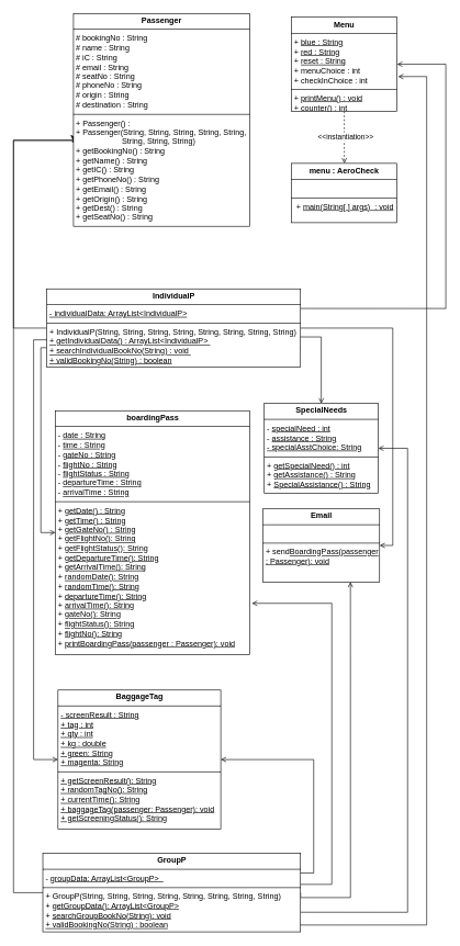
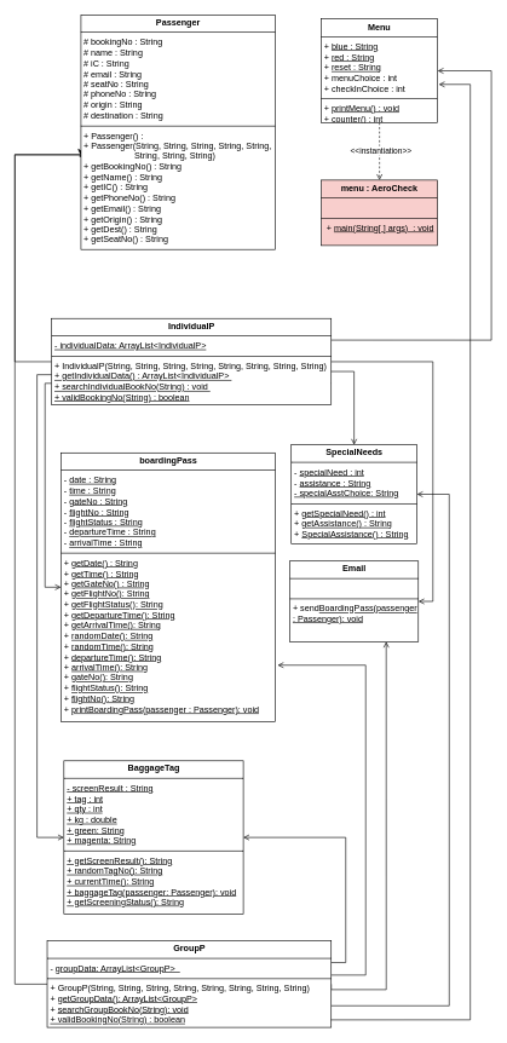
  <mxCell id="0" />
  <mxCell id="1" parent="0" />
- <mxCell id="2" value="&lt;p style=&quot;margin:0px;margin-top:4px;text-align:center;&quot;&gt;&lt;b&gt;menu : AeroCheck&lt;/b&gt;&lt;/p&gt;&lt;hr size=&quot;1&quot; style=&quot;border-style:solid;&quot;&gt;&lt;p style=&quot;margin:0px;margin-left:4px;&quot;&gt;&lt;br&gt;&lt;/p&gt;&lt;hr size=&quot;1&quot; style=&quot;border-style:solid;&quot;&gt;&lt;p style=&quot;margin:0px;margin-left:4px;&quot;&gt;&amp;nbsp;+ &lt;u&gt;main(String[ ] args)&amp;nbsp; : void&lt;/u&gt;&lt;/p&gt;" style="verticalAlign=top;align=left;overflow=fill;html=1;whiteSpace=wrap;" parent="1" vertex="1"><mxGeometry x="442" y="247.5" width="160" height="90" as="geometry" /></mxCell>
+ <mxCell id="2" value="&lt;p style=&quot;margin:0px;margin-top:4px;text-align:center;&quot;&gt;&lt;b&gt;menu : AeroCheck&lt;/b&gt;&lt;/p&gt;&lt;hr size=&quot;1&quot; style=&quot;border-style:solid;&quot;&gt;&lt;p style=&quot;margin:0px;margin-left:4px;&quot;&gt;&lt;br&gt;&lt;/p&gt;&lt;hr size=&quot;1&quot; style=&quot;border-style:solid;&quot;&gt;&lt;p style=&quot;margin:0px;margin-left:4px;&quot;&gt;&amp;nbsp;+ &lt;u&gt;main(String[ ] args)&amp;nbsp; : void&lt;/u&gt;&lt;/p&gt;" style="verticalAlign=top;align=left;overflow=fill;html=1;whiteSpace=wrap;fillColor=#f8cecc;" parent="1" vertex="1"><mxGeometry x="442" y="247.5" width="160" height="90" as="geometry" /></mxCell>
  <mxCell id="3" style="edgeStyle=orthogonalEdgeStyle;rounded=0;orthogonalLoop=1;jettySize=auto;html=1;entryX=0.5;entryY=0;entryDx=0;entryDy=0;dashed=1;endArrow=open;endFill=0;" parent="1" source="6" target="2" edge="1"><mxGeometry relative="1" as="geometry" /></mxCell>
  <mxCell id="4" value="&amp;lt;&amp;lt;instantiation&amp;gt;&amp;gt;" style="edgeLabel;html=1;align=center;verticalAlign=middle;resizable=0;points=[];" parent="3" vertex="1" connectable="0"><mxGeometry x="-0.047" y="1" relative="1" as="geometry"><mxPoint as="offset" /></mxGeometry></mxCell>
  <mxCell id="5" style="edgeStyle=orthogonalEdgeStyle;rounded=0;orthogonalLoop=1;jettySize=auto;html=1;entryX=1;entryY=0.25;entryDx=0;entryDy=0;endArrow=none;endFill=0;startArrow=open;startFill=0;exitX=1;exitY=0.5;exitDx=0;exitDy=0;" parent="1" source="6" target="14" edge="1"><mxGeometry relative="1" as="geometry"><Array as="points"><mxPoint x="676" y="97" /><mxPoint x="676" y="468" /></Array></mxGeometry></mxCell>
  <mxCell id="6" value="&lt;p style=&quot;margin:0px;margin-top:4px;text-align:center;&quot;&gt;&lt;b&gt;Menu&lt;/b&gt;&lt;/p&gt;&lt;hr size=&quot;1&quot; style=&quot;border-style:solid;&quot;&gt;&lt;p style=&quot;margin:0px;margin-left:4px;&quot;&gt;+ &lt;u&gt;blue : String&lt;/u&gt;&lt;/p&gt;&lt;p style=&quot;margin:0px;margin-left:4px;&quot;&gt;+ &lt;u&gt;red : String&lt;/u&gt;&lt;br&gt;&lt;/p&gt;&lt;p style=&quot;margin:0px;margin-left:4px;&quot;&gt;+ &lt;u&gt;reset : String&lt;/u&gt;&lt;br&gt;&lt;/p&gt;&lt;p style=&quot;margin:0px;margin-left:4px;&quot;&gt;+ menuChoice : int&lt;/p&gt;&lt;p style=&quot;margin:0px;margin-left:4px;&quot;&gt;+ checkInChoice : int&lt;/p&gt;&lt;hr size=&quot;1&quot; style=&quot;border-style:solid;&quot;&gt;&lt;p style=&quot;margin:0px;margin-left:4px;&quot;&gt;+ &lt;u&gt;printMenu() : void&lt;/u&gt;&lt;/p&gt;&lt;p style=&quot;margin:0px;margin-left:4px;&quot;&gt;+ counter() : int&lt;/p&gt;" style="verticalAlign=top;align=left;overflow=fill;html=1;whiteSpace=wrap;" parent="1" vertex="1"><mxGeometry x="442" y="25.5" width="160" height="143" as="geometry" /></mxCell>
  <mxCell id="7" value="&lt;p style=&quot;margin:0px;margin-top:4px;text-align:center;&quot;&gt;&lt;b&gt;BaggageTag&lt;/b&gt;&lt;/p&gt;&lt;hr size=&quot;1&quot; style=&quot;border-style:solid;&quot;&gt;&lt;p style=&quot;margin:0px;margin-left:4px;&quot;&gt;&lt;u&gt;- screenResult : String&lt;br&gt;&lt;/u&gt;&lt;/p&gt;&lt;p style=&quot;margin:0px;margin-left:4px;&quot;&gt;&lt;u&gt;+ tag : int&lt;/u&gt;&lt;/p&gt;&lt;p style=&quot;margin:0px;margin-left:4px;&quot;&gt;&lt;u&gt;+ qty : int&lt;/u&gt;&lt;/p&gt;&lt;p style=&quot;margin:0px;margin-left:4px;&quot;&gt;&lt;u&gt;+ kg : double&lt;/u&gt;&lt;/p&gt;&lt;p style=&quot;margin:0px;margin-left:4px;&quot;&gt;&lt;u&gt;+ green: String&lt;/u&gt;&lt;/p&gt;&lt;p style=&quot;margin:0px;margin-left:4px;&quot;&gt;&lt;u&gt;+&amp;nbsp;magenta: String&lt;/u&gt;&lt;/p&gt;&lt;hr size=&quot;1&quot; style=&quot;border-style:solid;&quot;&gt;&lt;p style=&quot;margin:0px;margin-left:4px;&quot;&gt;&lt;u style=&quot;background-color: initial;&quot;&gt;+ getScreenResult(): String&lt;/u&gt;&lt;br&gt;&lt;/p&gt;&lt;p style=&quot;margin:0px;margin-left:4px;&quot;&gt;&lt;u&gt;+ randomTagNo(): String&lt;/u&gt;&lt;/p&gt;&lt;p style=&quot;margin:0px;margin-left:4px;&quot;&gt;&lt;u&gt;+ currentTime(): String&lt;/u&gt;&lt;/p&gt;&lt;p style=&quot;margin:0px;margin-left:4px;&quot;&gt;&lt;u&gt;+ baggageTag(passenger: Passenger): void&lt;br&gt;&lt;/u&gt;&lt;/p&gt;&lt;p style=&quot;margin:0px;margin-left:4px;&quot;&gt;&lt;u&gt;+&amp;nbsp;getScreeningStatus(): String&lt;/u&gt;&lt;/p&gt;" style="verticalAlign=top;align=left;overflow=fill;html=1;whiteSpace=wrap;" parent="1" vertex="1"><mxGeometry x="87.5" y="1047" width="247" height="211" as="geometry" /></mxCell>
  <mxCell id="8" value="&lt;p style=&quot;margin:0px;margin-top:4px;text-align:center;&quot;&gt;&lt;b&gt;boardingPass&lt;/b&gt;&lt;/p&gt;&lt;hr size=&quot;1&quot; style=&quot;border-style:solid;&quot;&gt;&lt;p style=&quot;margin:0px;margin-left:4px;&quot;&gt;&lt;span style=&quot;background-color: initial;&quot;&gt;- &lt;/span&gt;&lt;u style=&quot;background-color: initial;&quot;&gt;date : String&lt;/u&gt;&lt;br&gt;&lt;/p&gt;&lt;p style=&quot;margin:0px;margin-left:4px;&quot;&gt;- &lt;u&gt;time : String&lt;/u&gt;&lt;/p&gt;&lt;p style=&quot;margin:0px;margin-left:4px;&quot;&gt;- &lt;u&gt;gateNo : String&lt;/u&gt;&lt;/p&gt;&lt;p style=&quot;margin:0px;margin-left:4px;&quot;&gt;- &lt;u&gt;flightNo : String&lt;/u&gt;&lt;/p&gt;&lt;p style=&quot;margin:0px;margin-left:4px;&quot;&gt;- &lt;u&gt;flightStatus : String&lt;/u&gt;&lt;/p&gt;&lt;p style=&quot;margin:0px;margin-left:4px;&quot;&gt;- &lt;u&gt;departureTime : String&lt;/u&gt;&lt;/p&gt;&lt;p style=&quot;margin:0px;margin-left:4px;&quot;&gt;- &lt;u&gt;arrivalTime : String&lt;/u&gt;&lt;/p&gt;&lt;hr size=&quot;1&quot; style=&quot;border-style:solid;&quot;&gt;&lt;p style=&quot;margin:0px;margin-left:4px;&quot;&gt;+ &lt;u&gt;getDate() : String&lt;/u&gt;&lt;/p&gt;&lt;p style=&quot;margin:0px;margin-left:4px;&quot;&gt;+ &lt;u&gt;getTime() : String&lt;/u&gt;&lt;/p&gt;&lt;p style=&quot;margin:0px;margin-left:4px;&quot;&gt;+ &lt;u&gt;getGateNo() : String&lt;/u&gt;&lt;/p&gt;&lt;p style=&quot;margin:0px;margin-left:4px;&quot;&gt;+&lt;span style=&quot;background-color: initial;&quot;&gt;&amp;nbsp;&lt;u&gt;getFlightNo(): String&lt;/u&gt;&lt;/span&gt;&lt;/p&gt;&lt;p style=&quot;margin:0px;margin-left:4px;&quot;&gt;+ &lt;u&gt;getFlightStatus(): String&lt;/u&gt;&lt;/p&gt;&lt;p style=&quot;margin:0px;margin-left:4px;&quot;&gt;&lt;span style=&quot;background-color: initial;&quot;&gt;+ &lt;u&gt;getDepartureTime(): String&lt;/u&gt;&lt;/span&gt;&lt;/p&gt;&lt;p style=&quot;margin:0px;margin-left:4px;&quot;&gt;+ &lt;u&gt;getArrivalTime(): String&lt;/u&gt;&lt;/p&gt;&lt;p style=&quot;margin:0px;margin-left:4px;&quot;&gt;+ &lt;u&gt;randomDate(): String&lt;/u&gt;&lt;/p&gt;&lt;p style=&quot;margin:0px;margin-left:4px;&quot;&gt;+ &lt;u&gt;randomTime(): String&lt;/u&gt;&lt;/p&gt;&lt;p style=&quot;margin:0px;margin-left:4px;&quot;&gt;+ &lt;u&gt;departureTime(): String&lt;/u&gt;&lt;/p&gt;&lt;p style=&quot;margin:0px;margin-left:4px;&quot;&gt;+ &lt;u&gt;arrivalTime(): String&lt;/u&gt;&lt;/p&gt;&lt;p style=&quot;margin:0px;margin-left:4px;&quot;&gt;+ &lt;u&gt;gateNo(): String&lt;/u&gt;&lt;/p&gt;&lt;p style=&quot;margin:0px;margin-left:4px;&quot;&gt;+ &lt;u&gt;flightStatus(): String&lt;/u&gt;&lt;/p&gt;&lt;p style=&quot;margin:0px;margin-left:4px;&quot;&gt;+ &lt;u&gt;flightNo(): String&lt;/u&gt;&lt;/p&gt;&lt;p style=&quot;margin:0px;margin-left:4px;&quot;&gt;+ &lt;u&gt;printBoardingPass(passenger : Passenger): void&lt;/u&gt;&amp;nbsp;&lt;/p&gt;" style="verticalAlign=top;align=left;overflow=fill;html=1;whiteSpace=wrap;" parent="1" vertex="1"><mxGeometry x="83.5" y="623" width="295" height="370" as="geometry" /></mxCell>
  <mxCell id="9" style="edgeStyle=orthogonalEdgeStyle;rounded=0;orthogonalLoop=1;jettySize=auto;html=1;exitX=0;exitY=0.75;exitDx=0;exitDy=0;entryX=0;entryY=0.5;entryDx=0;entryDy=0;endArrow=open;endFill=0;" parent="1" source="14" target="8" edge="1"><mxGeometry relative="1" as="geometry"><Array as="points"><mxPoint x="61.5" y="527" /><mxPoint x="61.5" y="808" /></Array></mxGeometry></mxCell>
  <mxCell id="10" style="edgeStyle=orthogonalEdgeStyle;rounded=0;orthogonalLoop=1;jettySize=auto;html=1;entryX=0;entryY=0.5;entryDx=0;entryDy=0;exitX=0.002;exitY=0.65;exitDx=0;exitDy=0;exitPerimeter=0;endArrow=open;endFill=0;" parent="1" source="14" target="7" edge="1"><mxGeometry relative="1" as="geometry" /></mxCell>
  <mxCell id="11" style="edgeStyle=orthogonalEdgeStyle;rounded=0;orthogonalLoop=1;jettySize=auto;html=1;exitX=1;exitY=0.5;exitDx=0;exitDy=0;entryX=1;entryY=0.5;entryDx=0;entryDy=0;endArrow=open;endFill=0;" parent="1" source="14" target="23" edge="1"><mxGeometry relative="1" as="geometry" /></mxCell>
  <mxCell id="12" style="edgeStyle=orthogonalEdgeStyle;rounded=0;orthogonalLoop=1;jettySize=auto;html=1;exitX=1;exitY=0.75;exitDx=0;exitDy=0;entryX=0.5;entryY=0;entryDx=0;entryDy=0;endArrow=open;endFill=0;" parent="1" source="14" target="22" edge="1"><mxGeometry relative="1" as="geometry"><Array as="points"><mxPoint x="449.5" y="511" /><mxPoint x="487.5" y="511" /></Array></mxGeometry></mxCell>
  <mxCell id="13" style="edgeStyle=orthogonalEdgeStyle;rounded=0;orthogonalLoop=1;jettySize=auto;html=1;entryX=-0.002;entryY=0.598;entryDx=0;entryDy=0;entryPerimeter=0;" parent="1" source="14" target="21" edge="1"><mxGeometry relative="1" as="geometry"><Array as="points"><mxPoint x="20" y="498" /><mxPoint x="20" y="212" /><mxPoint x="111" y="212" /></Array></mxGeometry></mxCell>
  <mxCell id="14" value="&lt;p style=&quot;margin:0px;margin-top:4px;text-align:center;&quot;&gt;&lt;b&gt;IndividualP&lt;/b&gt;&lt;/p&gt;&lt;hr size=&quot;1&quot; style=&quot;border-style:solid;&quot;&gt;&lt;p style=&quot;margin:0px;margin-left:4px;&quot;&gt;&lt;u&gt;- individualData: ArrayList&amp;lt;IndividualP&amp;gt;&lt;br&gt;&lt;/u&gt;&lt;/p&gt;&lt;hr size=&quot;1&quot; style=&quot;border-style:solid;&quot;&gt;&lt;p style=&quot;margin:0px;margin-left:4px;&quot;&gt;+ IndividualP(String, String,&amp;nbsp;&lt;span style=&quot;background-color: initial;&quot;&gt;String,&amp;nbsp;&lt;/span&gt;&lt;span style=&quot;background-color: initial;&quot;&gt;String,&amp;nbsp;&lt;/span&gt;&lt;span style=&quot;background-color: initial;&quot;&gt;String,&amp;nbsp;&lt;/span&gt;&lt;span style=&quot;background-color: initial;&quot;&gt;String,&amp;nbsp;&lt;/span&gt;&lt;span style=&quot;background-color: initial;&quot;&gt;String,&amp;nbsp;&lt;/span&gt;&lt;span style=&quot;background-color: initial;&quot;&gt;String&lt;/span&gt;)&amp;nbsp;&lt;/p&gt;&lt;p style=&quot;margin:0px;margin-left:4px;&quot;&gt;&lt;u&gt;+ getIndividualData() : ArrayList&amp;lt;IndividualP&amp;gt;&amp;nbsp;&lt;/u&gt;&lt;/p&gt;&lt;p style=&quot;margin:0px;margin-left:4px;&quot;&gt;&lt;u&gt;+ searchIndividualBookNo(String) : void&amp;nbsp;&lt;/u&gt;&lt;/p&gt;&lt;p style=&quot;margin:0px;margin-left:4px;&quot;&gt;&lt;u&gt;+ validBookingNo(String) : boolean&lt;/u&gt;&lt;br&gt;&lt;/p&gt;" style="verticalAlign=top;align=left;overflow=fill;html=1;whiteSpace=wrap;" parent="1" vertex="1"><mxGeometry x="70.5" y="438" width="385" height="119" as="geometry" /></mxCell>
  <mxCell id="15" style="edgeStyle=orthogonalEdgeStyle;rounded=0;orthogonalLoop=1;jettySize=auto;html=1;exitX=1;exitY=0.25;exitDx=0;exitDy=0;entryX=1;entryY=0.5;entryDx=0;entryDy=0;endArrow=open;endFill=0;" parent="1" source="20" target="7" edge="1"><mxGeometry relative="1" as="geometry" /></mxCell>
  <mxCell id="16" style="edgeStyle=orthogonalEdgeStyle;rounded=0;orthogonalLoop=1;jettySize=auto;html=1;entryX=1.011;entryY=0.79;entryDx=0;entryDy=0;entryPerimeter=0;endArrow=open;endFill=0;" parent="1" source="20" target="8" edge="1"><mxGeometry relative="1" as="geometry"><mxPoint x="625.618" y="1040.176" as="targetPoint" /><Array as="points"><mxPoint x="503" y="1342" /><mxPoint x="503" y="915" /></Array></mxGeometry></mxCell>
  <mxCell id="17" style="edgeStyle=orthogonalEdgeStyle;rounded=0;orthogonalLoop=1;jettySize=auto;html=1;exitX=1;exitY=0.75;exitDx=0;exitDy=0;entryX=1;entryY=0.5;entryDx=0;entryDy=0;endArrow=open;endFill=0;" parent="1" source="20" target="22" edge="1"><mxGeometry relative="1" as="geometry"><Array as="points"><mxPoint x="618" y="1384" /><mxPoint x="618" y="680" /></Array></mxGeometry></mxCell>
  <mxCell id="18" style="edgeStyle=orthogonalEdgeStyle;rounded=0;orthogonalLoop=1;jettySize=auto;html=1;exitX=1;exitY=0.5;exitDx=0;exitDy=0;entryX=0.75;entryY=1;entryDx=0;entryDy=0;endArrow=open;endFill=0;" parent="1" source="20" target="23" edge="1"><mxGeometry relative="1" as="geometry"><Array as="points"><mxPoint x="456" y="1362" /><mxPoint x="531" y="1362" /></Array></mxGeometry></mxCell>
  <mxCell id="19" style="edgeStyle=orthogonalEdgeStyle;rounded=0;orthogonalLoop=1;jettySize=auto;html=1;entryX=-0.012;entryY=0.602;entryDx=0;entryDy=0;entryPerimeter=0;" parent="1" source="20" target="21" edge="1"><mxGeometry relative="1" as="geometry"><Array as="points"><mxPoint x="20" y="1355" /><mxPoint x="20" y="213" /><mxPoint x="111" y="213" /></Array></mxGeometry></mxCell>
  <mxCell id="20" value="&lt;p style=&quot;margin:0px;margin-top:4px;text-align:center;&quot;&gt;&lt;b&gt;GroupP&lt;/b&gt;&lt;/p&gt;&lt;hr size=&quot;1&quot; style=&quot;border-style:solid;&quot;&gt;&lt;p style=&quot;margin:0px;margin-left:4px;&quot;&gt;- &lt;u&gt;groupData: ArrayList&amp;lt;GroupP&amp;gt;&amp;nbsp;&amp;nbsp;&lt;/u&gt;&lt;br&gt;&lt;/p&gt;&lt;hr size=&quot;1&quot; style=&quot;border-style:solid;&quot;&gt;&lt;p style=&quot;margin:0px;margin-left:4px;&quot;&gt;+ GroupP(String, String,&amp;nbsp;&lt;span style=&quot;background-color: initial;&quot;&gt;String,&amp;nbsp;&lt;/span&gt;&lt;span style=&quot;background-color: initial;&quot;&gt;String,&amp;nbsp;&lt;/span&gt;&lt;span style=&quot;background-color: initial;&quot;&gt;String,&amp;nbsp;&lt;/span&gt;&lt;span style=&quot;background-color: initial;&quot;&gt;String,&amp;nbsp;&lt;/span&gt;&lt;span style=&quot;background-color: initial;&quot;&gt;String,&amp;nbsp;&lt;/span&gt;&lt;span style=&quot;background-color: initial;&quot;&gt;String&lt;/span&gt;)&amp;nbsp;&lt;/p&gt;&lt;p style=&quot;margin:0px;margin-left:4px;&quot;&gt;+ &lt;u&gt;getGroupData(): ArrayList&amp;lt;GroupP&amp;gt;&lt;/u&gt;&lt;/p&gt;&lt;p style=&quot;margin:0px;margin-left:4px;&quot;&gt;+ &lt;u&gt;searchGroupBookNo(String): void&lt;/u&gt;&amp;nbsp;&lt;/p&gt;&lt;p style=&quot;margin:0px;margin-left:4px;&quot;&gt;&lt;u&gt;+ validBookingNo(String) : boolean&lt;/u&gt;&lt;/p&gt;" style="verticalAlign=top;align=left;overflow=fill;html=1;whiteSpace=wrap;" parent="1" vertex="1"><mxGeometry x="64.5" y="1295" width="391" height="119" as="geometry" /></mxCell>
  <mxCell id="21" value="&lt;p style=&quot;margin:0px;margin-top:4px;text-align:center;&quot;&gt;&lt;b&gt;Passenger&lt;/b&gt;&lt;/p&gt;&lt;hr size=&quot;1&quot; style=&quot;border-style:solid;&quot;&gt;&lt;p style=&quot;margin:0px;margin-left:4px;&quot;&gt;# bookingNo : String&lt;/p&gt;&lt;p style=&quot;margin:0px;margin-left:4px;&quot;&gt;# name : String&lt;br&gt;&lt;/p&gt;&lt;p style=&quot;margin:0px;margin-left:4px;&quot;&gt;# iC : String&lt;br&gt;&lt;/p&gt;&lt;p style=&quot;margin:0px;margin-left:4px;&quot;&gt;# email : String&lt;br&gt;&lt;/p&gt;&lt;p style=&quot;margin:0px;margin-left:4px;&quot;&gt;# seatNo : String&lt;br&gt;&lt;/p&gt;&lt;p style=&quot;margin:0px;margin-left:4px;&quot;&gt;# phoneNo : String&lt;br&gt;&lt;/p&gt;&lt;p style=&quot;margin:0px;margin-left:4px;&quot;&gt;# origin : String&lt;br&gt;&lt;/p&gt;&lt;p style=&quot;margin:0px;margin-left:4px;&quot;&gt;# destination : String&lt;br&gt;&lt;/p&gt;&lt;hr size=&quot;1&quot; style=&quot;border-style:solid;&quot;&gt;&lt;p style=&quot;margin:0px;margin-left:4px;&quot;&gt;&lt;span style=&quot;background-color: initial;&quot;&gt;+ Passenger() :&amp;nbsp;&lt;/span&gt;&lt;span style=&quot;background-color: initial;&quot;&gt;&amp;nbsp; &amp;nbsp; &amp;nbsp; &amp;nbsp; &amp;nbsp; &amp;nbsp; &amp;nbsp;&lt;/span&gt;&lt;/p&gt;&lt;p style=&quot;margin:0px;margin-left:4px;&quot;&gt;+ Passenger(String, String,&amp;nbsp;&lt;span style=&quot;background-color: initial;&quot;&gt;String,&amp;nbsp;&lt;/span&gt;&lt;span style=&quot;background-color: initial;&quot;&gt;String,&amp;nbsp;&lt;/span&gt;&lt;span style=&quot;background-color: initial;&quot;&gt;String,&amp;nbsp;&lt;/span&gt;&lt;/p&gt;&lt;p style=&quot;margin:0px;margin-left:4px;&quot;&gt;&lt;span style=&quot;background-color: initial;&quot;&gt;&lt;span style=&quot;white-space: pre;&quot;&gt;&#09;&lt;/span&gt;&lt;span style=&quot;white-space: pre;&quot;&gt;&#09;&lt;/span&gt;&amp;nbsp; &amp;nbsp; &amp;nbsp;String,&amp;nbsp;&lt;/span&gt;&lt;span style=&quot;background-color: initial;&quot;&gt;String,&amp;nbsp;&lt;/span&gt;&lt;span style=&quot;background-color: initial;&quot;&gt;String&lt;/span&gt;&lt;span style=&quot;background-color: initial;&quot;&gt;)&lt;/span&gt;&lt;/p&gt;&lt;p style=&quot;margin:0px;margin-left:4px;&quot;&gt;&lt;span style=&quot;background-color: initial;&quot;&gt;+&amp;nbsp;&lt;/span&gt;&lt;span style=&quot;background-color: initial;&quot;&gt;getBookingNo() : String&lt;/span&gt;&lt;/p&gt;&lt;p style=&quot;margin:0px;margin-left:4px;&quot;&gt;+ getName() : String&lt;span style=&quot;background-color: initial;&quot;&gt;&lt;br&gt;&lt;/span&gt;&lt;/p&gt;&lt;p style=&quot;margin:0px;margin-left:4px;&quot;&gt;+ getIC() : String&lt;/p&gt;&lt;p style=&quot;margin:0px;margin-left:4px;&quot;&gt;+&amp;nbsp;getPhoneNo() : String&lt;/p&gt;&lt;p style=&quot;margin:0px;margin-left:4px;&quot;&gt;&lt;span style=&quot;background-color: initial;&quot;&gt;+ getEmail() :&amp;nbsp;&lt;/span&gt;&lt;span style=&quot;background-color: initial;&quot;&gt;String&lt;/span&gt;&lt;/p&gt;&lt;p style=&quot;margin:0px;margin-left:4px;&quot;&gt;&lt;span style=&quot;background-color: initial;&quot;&gt;+&amp;nbsp;&lt;/span&gt;&lt;span style=&quot;background-color: initial;&quot;&gt;getOrigin() : String&lt;/span&gt;&lt;/p&gt;&lt;p style=&quot;margin:0px;margin-left:4px;&quot;&gt;&lt;span style=&quot;background-color: initial;&quot;&gt;+&amp;nbsp;&lt;/span&gt;&lt;span style=&quot;background-color: initial;&quot;&gt;getDest() : String&lt;/span&gt;&lt;/p&gt;&lt;p style=&quot;margin:0px;margin-left:4px;&quot;&gt;+ getSeatNo() : String&lt;/p&gt;&lt;p style=&quot;margin:0px;margin-left:4px;&quot;&gt;&lt;br&gt;&lt;/p&gt;" style="verticalAlign=top;align=left;overflow=fill;html=1;whiteSpace=wrap;" parent="1" vertex="1"><mxGeometry x="111" y="20" width="267.5" height="323" as="geometry" /></mxCell>
  <mxCell id="22" value="&lt;p style=&quot;margin:0px;margin-top:4px;text-align:center;&quot;&gt;&lt;b&gt;SpecialNeeds&lt;/b&gt;&lt;/p&gt;&lt;hr size=&quot;1&quot; style=&quot;border-style:solid;&quot;&gt;&lt;p style=&quot;margin:0px;margin-left:4px;&quot;&gt;&lt;span style=&quot;background-color: initial;&quot;&gt;- &lt;u&gt;specialNeed : int&lt;/u&gt;&lt;/span&gt;&lt;/p&gt;&lt;p style=&quot;margin:0px;margin-left:4px;&quot;&gt;- &lt;u&gt;assistance : String&lt;/u&gt;&lt;br&gt;&lt;/p&gt;&lt;p style=&quot;margin:0px;margin-left:4px;&quot;&gt;&lt;u&gt;- specialAsstChoice: String&lt;/u&gt;&lt;/p&gt;&lt;hr size=&quot;1&quot; style=&quot;border-style:solid;&quot;&gt;&lt;p style=&quot;margin:0px;margin-left:4px;&quot;&gt;+ &lt;u&gt;getSpecialNeed() : int&lt;/u&gt;&lt;/p&gt;&lt;p style=&quot;margin:0px;margin-left:4px;&quot;&gt;+ &lt;u&gt;getAssistance() : String&lt;/u&gt;&lt;br&gt;&lt;/p&gt;&lt;p style=&quot;margin:0px;margin-left:4px;&quot;&gt;+ &lt;u&gt;SpecialAssistance() : String&lt;/u&gt;&lt;/p&gt;" style="verticalAlign=top;align=left;overflow=fill;html=1;whiteSpace=wrap;" parent="1" vertex="1"><mxGeometry x="400.5" y="612" width="173" height="136" as="geometry" /></mxCell>
  <mxCell id="23" value="&lt;p style=&quot;margin:0px;margin-top:4px;text-align:center;&quot;&gt;&lt;b&gt;Email&lt;/b&gt;&lt;/p&gt;&lt;hr size=&quot;1&quot; style=&quot;border-style:solid;&quot;&gt;&lt;p style=&quot;margin:0px;margin-left:4px;&quot;&gt;&lt;br&gt;&lt;/p&gt;&lt;hr size=&quot;1&quot; style=&quot;border-style:solid;&quot;&gt;&lt;p style=&quot;margin:0px;margin-left:4px;&quot;&gt;+ send&lt;u&gt;BoardingPass(passenger : Passenger): void&lt;/u&gt;&amp;nbsp;&lt;br&gt;&lt;/p&gt;" style="verticalAlign=top;align=left;overflow=fill;html=1;whiteSpace=wrap;" parent="1" vertex="1"><mxGeometry x="398.5" y="772" width="177" height="111" as="geometry" /></mxCell>
  <mxCell id="24" style="edgeStyle=orthogonalEdgeStyle;rounded=0;orthogonalLoop=1;jettySize=auto;html=1;exitX=1.01;exitY=0.631;exitDx=0;exitDy=0;entryX=0.999;entryY=0.913;entryDx=0;entryDy=0;entryPerimeter=0;startArrow=open;startFill=0;endArrow=none;endFill=0;exitPerimeter=0;" parent="1" source="6" target="20" edge="1"><mxGeometry relative="1" as="geometry"><Array as="points"><mxPoint x="647" y="116" /><mxPoint x="647" y="1404" /></Array></mxGeometry></mxCell>
